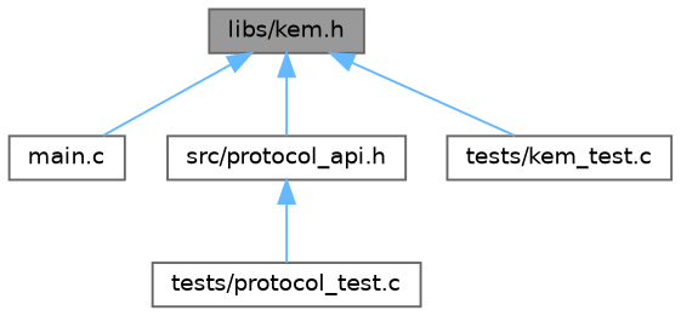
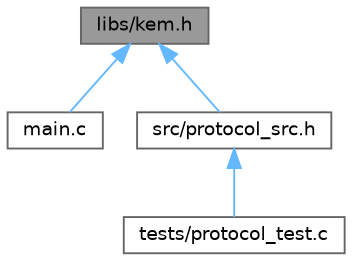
  digraph {
    node [color=grey40 fillcolor=white fontname=Helvetica fontsize=10 shape=box style=filled]
    edge [color=steelblue1 dir=back fontname=Helvetica fontsize=10 labelfontname=Helvetica labelfontsize=10 style=solid]
    n1 [color=gray40 fillcolor=grey60 fontcolor=black height=0.2 label="libs/kem.h" width=0.4]
    n2 [height=0.2 label="main.c" width=0.4]
-   n3 [height=0.2 label="src/protocol_api.h" width=0.4]
-   n4 [height=0.2 label="tests/kem_test.c" width=0.4]
+   n3 [height=0.2 label="src/protocol_src.h" width=0.4]
    n5 [height=0.2 label="tests/protocol_test.c" width=0.4]
    n1 -> n2
    n1 -> n3
-   n1 -> n4
    n3 -> n5
  }
